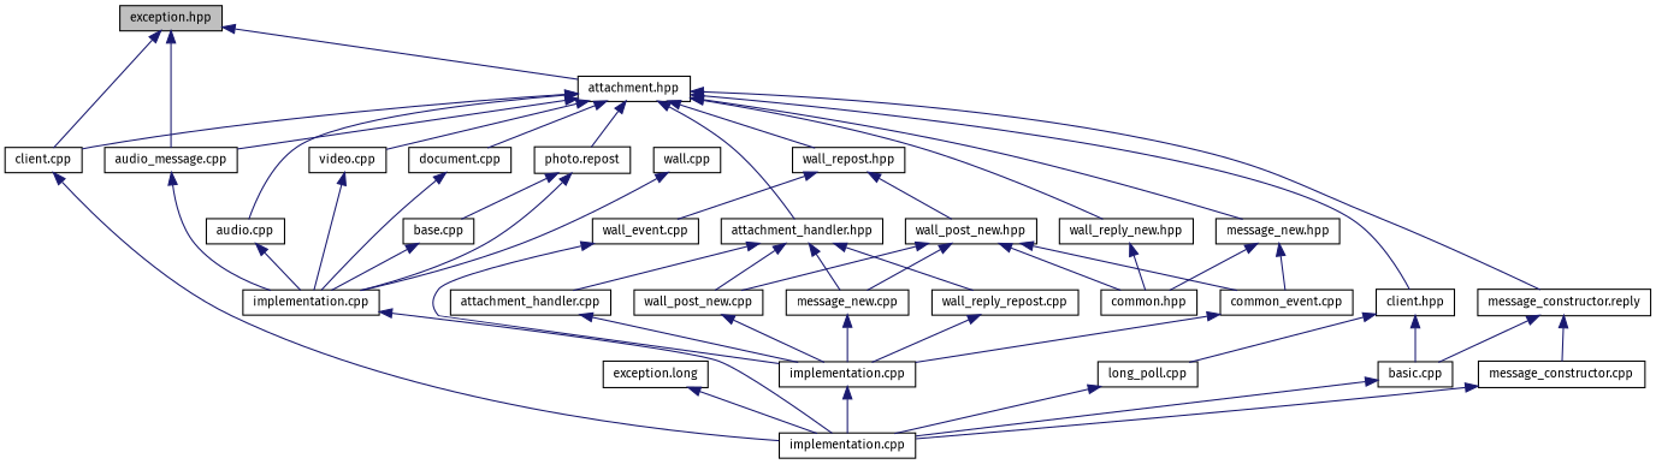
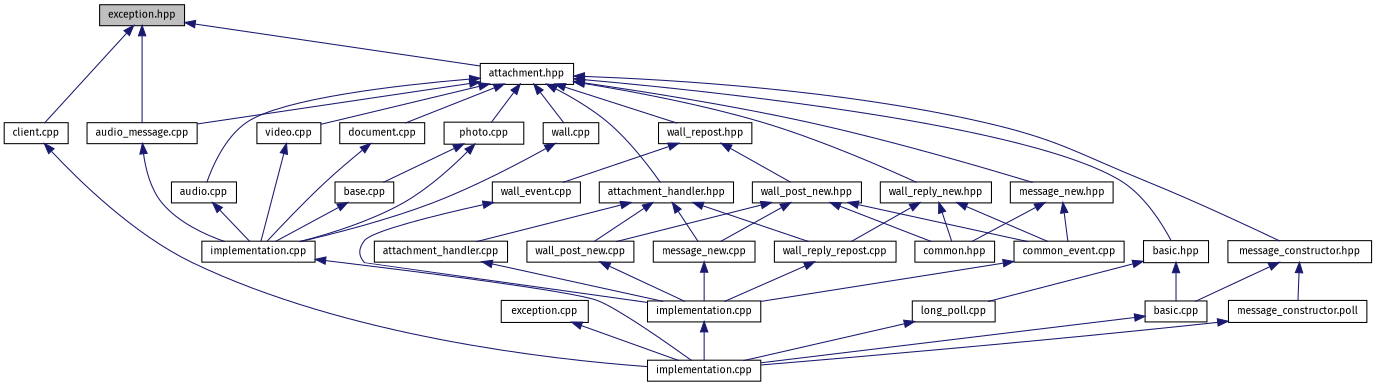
  digraph {
    fontname="Fira Sans"
    node [color=black fillcolor=white fontname="Fira Sans" fontsize=10 shape=record style=filled]
    edge [color=midnightblue dir=back fontname="Fira Sans" fontsize=10 labelfontname=Helvetica labelfontsize=10 style=solid]
    n1 [fillcolor=grey75 fontcolor=black height=0.2 label="exception.hpp" width=0.4]
    n2 [height=0.2 label="attachment.hpp" width=0.4]
    n3 [height=0.2 label="client.cpp" width=0.4]
    n4 [height=0.2 label="audio_message.cpp" width=0.4]
    n5 [height=0.2 label="attachment_handler.hpp" width=0.4]
    n6 [height=0.2 label="message_new.hpp" width=0.4]
    n7 [height=0.2 label="wall_reply_new.hpp" width=0.4]
    n8 [height=0.2 label="wall_repost.hpp" width=0.4]
-   n9 [height=0.2 label="client.hpp" width=0.4]
-   n10 [height=0.2 label="message_constructor.reply" width=0.4]
+   n9 [height=0.2 label="basic.hpp" width=0.4]
+   n10 [height=0.2 label="message_constructor.hpp" width=0.4]
    n11 [height=0.2 label="audio.cpp" width=0.4]
    n12 [height=0.2 label="document.cpp" width=0.4]
-   n13 [height=0.2 label="photo.repost" width=0.4]
+   n13 [height=0.2 label="photo.cpp" width=0.4]
    n14 [height=0.2 label="video.cpp" width=0.4]
    n15 [height=0.2 label="wall.cpp" width=0.4]
-   n16 [height=0.2 label="exception.long" width=0.4]
+   n16 [height=0.2 label="exception.cpp" width=0.4]
    n17 [height=0.2 label="implementation.cpp" width=0.4]
    n18 [height=0.2 label="attachment_handler.cpp" width=0.4]
    n19 [height=0.2 label="message_new.cpp" width=0.4]
    n20 [height=0.2 label="wall_post_new.cpp" width=0.4]
    n21 [height=0.2 label="wall_reply_repost.cpp" width=0.4]
    n22 [height=0.2 label="common.hpp" width=0.4]
    n23 [height=0.2 label="common_event.cpp" width=0.4]
    n24 [height=0.2 label="wall_post_new.hpp" width=0.4]
    n25 [height=0.2 label="wall_event.cpp" width=0.4]
    n26 [height=0.2 label="long_poll.cpp" width=0.4]
    n27 [height=0.2 label="basic.cpp" width=0.4]
-   n28 [height=0.2 label="message_constructor.cpp" width=0.4]
+   n28 [height=0.2 label="message_constructor.poll" width=0.4]
    n29 [height=0.2 label="implementation.cpp" width=0.4]
    n30 [height=0.2 label="base.cpp" width=0.4]
    n31 [height=0.2 label="implementation.cpp" width=0.4]
    n1 -> n2
    n1 -> n3
    n1 -> n4
    n2 -> n4
    n2 -> n5
    n2 -> n6
    n2 -> n7
    n2 -> n8
    n2 -> n9
    n2 -> n10
    n2 -> n11
    n2 -> n12
    n2 -> n13
    n2 -> n14
-   n2 -> n3
+   n2 -> n15
    n3 -> n17
    n4 -> n29
    n5 -> n18
    n5 -> n19
    n5 -> n20
    n5 -> n21
    n6 -> n22
    n6 -> n23
+   n7 -> n21
    n7 -> n22
+   n7 -> n23
    n8 -> n24
    n8 -> n25
    n9 -> n26
    n9 -> n27
    n10 -> n27
    n10 -> n28
    n11 -> n29
    n12 -> n29
    n13 -> n29
    n13 -> n30
    n14 -> n29
    n15 -> n29
    n16 -> n17
    n18 -> n31
    n19 -> n31
    n20 -> n31
    n21 -> n31
    n23 -> n31
    n24 -> n19
    n24 -> n20
    n24 -> n22
    n24 -> n23
    n25 -> n31
    n26 -> n17
    n27 -> n17
    n28 -> n17
    n29 -> n17
    n30 -> n29
    n31 -> n17
  }
